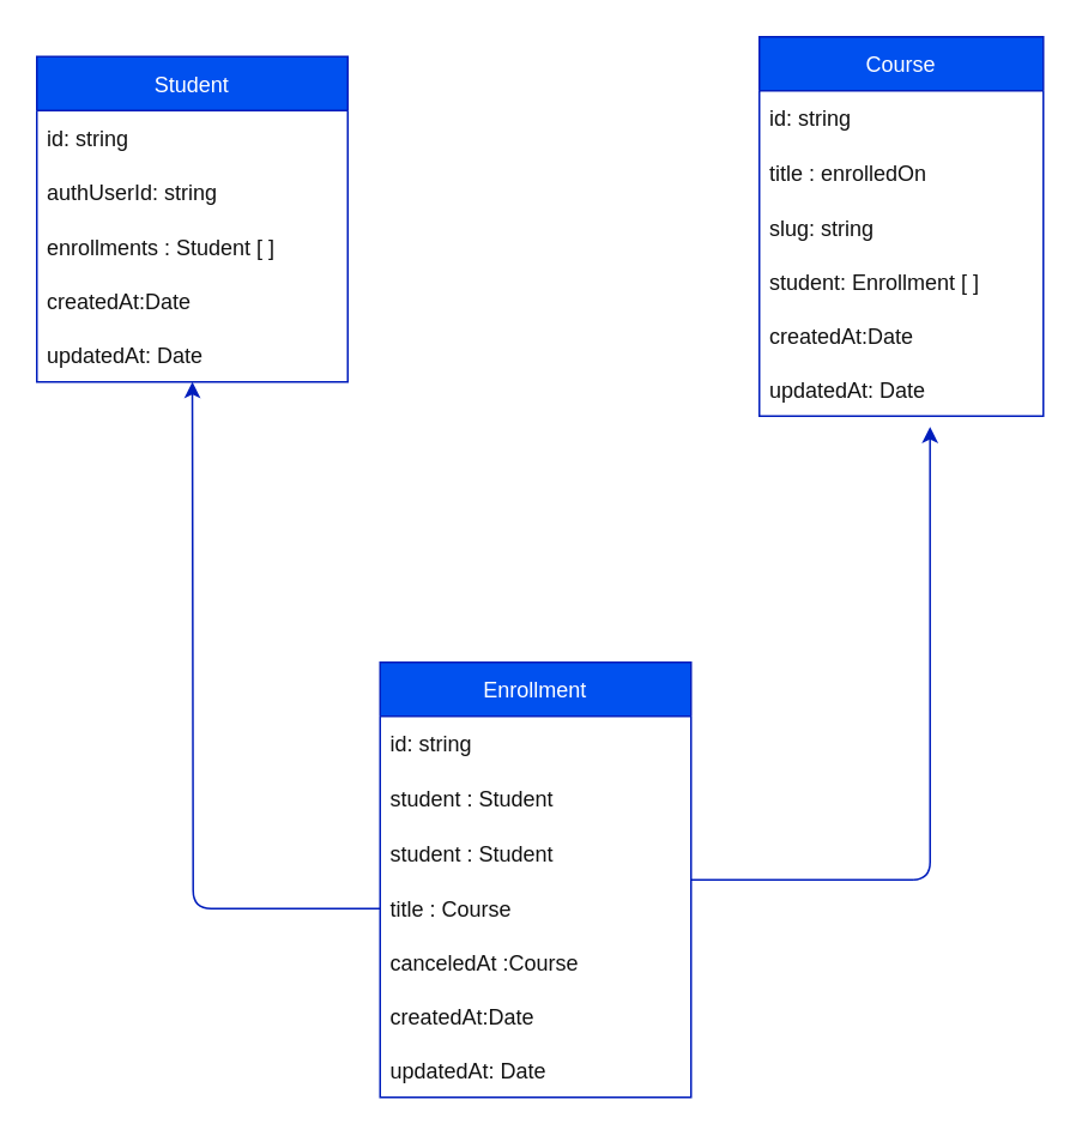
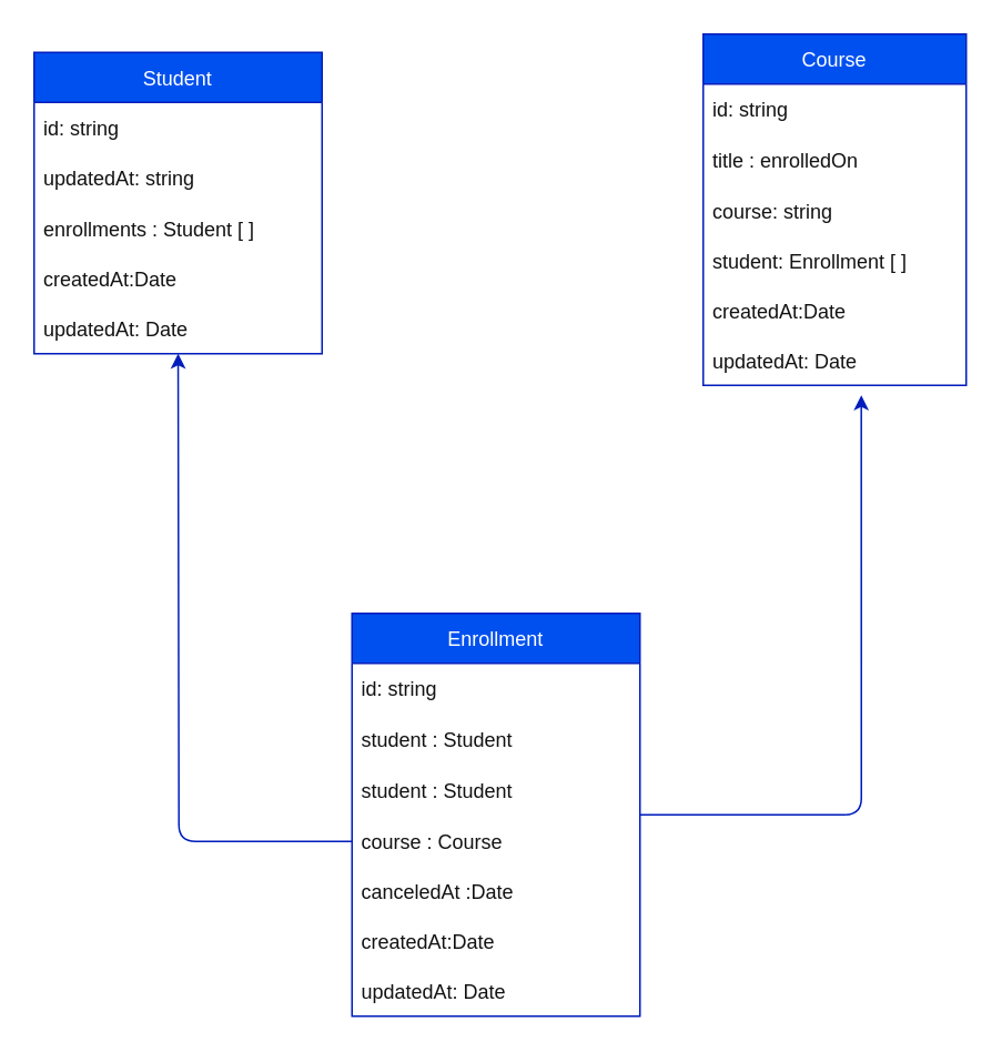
  <mxCell id="0" />
  <mxCell id="1" parent="0" />
  <mxCell id="2" value="Student" style="swimlane;fontStyle=0;childLayout=stackLayout;horizontal=1;startSize=30;horizontalStack=0;resizeParent=1;resizeParentMax=0;resizeLast=0;collapsible=1;marginBottom=0;fillColor=#0050ef;fontColor=#ffffff;strokeColor=#001DBC;" vertex="1" parent="1"><mxGeometry x="20" y="31" width="173" height="181" as="geometry" /></mxCell>
  <mxCell id="3" value="id: string" style="text;align=left;verticalAlign=middle;spacingLeft=4;spacingRight=4;overflow=hidden;points=[[0,0.5],[1,0.5]];portConstraint=eastwest;rotatable=0;strokeColor=none;fontColor=#121212;" vertex="1" parent="2"><mxGeometry y="30" width="173" height="30" as="geometry" /></mxCell>
- <mxCell id="4" value="authUserId: string" style="text;strokeColor=none;fillColor=none;align=left;verticalAlign=middle;spacingLeft=4;spacingRight=4;overflow=hidden;points=[[0,0.5],[1,0.5]];portConstraint=eastwest;rotatable=0;fontColor=#121212;" vertex="1" parent="2"><mxGeometry y="60" width="173" height="31" as="geometry" /></mxCell>
+ <mxCell id="4" value="updatedAt: string" style="text;strokeColor=none;fillColor=none;align=left;verticalAlign=middle;spacingLeft=4;spacingRight=4;overflow=hidden;points=[[0,0.5],[1,0.5]];portConstraint=eastwest;rotatable=0;fontColor=#121212;" vertex="1" parent="2"><mxGeometry y="60" width="173" height="31" as="geometry" /></mxCell>
  <mxCell id="5" value="enrollments : Student [ ]" style="text;strokeColor=none;fillColor=none;align=left;verticalAlign=middle;spacingLeft=4;spacingRight=4;overflow=hidden;points=[[0,0.5],[1,0.5]];portConstraint=eastwest;rotatable=0;fontColor=#121212;" vertex="1" parent="2"><mxGeometry y="91" width="173" height="30" as="geometry" /></mxCell>
  <mxCell id="6" value="createdAt:Date" style="text;strokeColor=none;fillColor=none;align=left;verticalAlign=middle;spacingLeft=4;spacingRight=4;overflow=hidden;points=[[0,0.5],[1,0.5]];portConstraint=eastwest;rotatable=0;fontColor=#121212;" vertex="1" parent="2"><mxGeometry y="121" width="173" height="30" as="geometry" /></mxCell>
  <mxCell id="7" value="updatedAt: Date" style="text;strokeColor=none;fillColor=none;align=left;verticalAlign=middle;spacingLeft=4;spacingRight=4;overflow=hidden;points=[[0,0.5],[1,0.5]];portConstraint=eastwest;rotatable=0;fontColor=#121212;" vertex="1" parent="2"><mxGeometry y="151" width="173" height="30" as="geometry" /></mxCell>
  <mxCell id="8" value="Course " style="swimlane;fontStyle=0;childLayout=stackLayout;horizontal=1;startSize=30;horizontalStack=0;resizeParent=1;resizeParentMax=0;resizeLast=0;collapsible=1;marginBottom=0;fillColor=#0050ef;fontColor=#ffffff;strokeColor=#001DBC;" vertex="1" parent="1"><mxGeometry x="422" y="20" width="158" height="211" as="geometry" /></mxCell>
  <mxCell id="9" value="id: string" style="text;align=left;verticalAlign=middle;spacingLeft=4;spacingRight=4;overflow=hidden;points=[[0,0.5],[1,0.5]];portConstraint=eastwest;rotatable=0;strokeColor=none;fontColor=#121212;" vertex="1" parent="8"><mxGeometry y="30" width="158" height="30" as="geometry" /></mxCell>
  <mxCell id="10" value="title : enrolledOn" style="text;strokeColor=none;fillColor=none;align=left;verticalAlign=middle;spacingLeft=4;spacingRight=4;overflow=hidden;points=[[0,0.5],[1,0.5]];portConstraint=eastwest;rotatable=0;fontColor=#121212;" vertex="1" parent="8"><mxGeometry y="60" width="158" height="31" as="geometry" /></mxCell>
- <mxCell id="11" value="slug: string" style="text;strokeColor=none;fillColor=none;align=left;verticalAlign=middle;spacingLeft=4;spacingRight=4;overflow=hidden;points=[[0,0.5],[1,0.5]];portConstraint=eastwest;rotatable=0;fontColor=#121212;" vertex="1" parent="8"><mxGeometry y="91" width="158" height="30" as="geometry" /></mxCell>
+ <mxCell id="11" value="course: string" style="text;strokeColor=none;fillColor=none;align=left;verticalAlign=middle;spacingLeft=4;spacingRight=4;overflow=hidden;points=[[0,0.5],[1,0.5]];portConstraint=eastwest;rotatable=0;fontColor=#121212;" vertex="1" parent="8"><mxGeometry y="91" width="158" height="30" as="geometry" /></mxCell>
  <mxCell id="12" value="student: Enrollment [ ]" style="text;strokeColor=none;fillColor=none;align=left;verticalAlign=middle;spacingLeft=4;spacingRight=4;overflow=hidden;points=[[0,0.5],[1,0.5]];portConstraint=eastwest;rotatable=0;fontColor=#121212;" vertex="1" parent="8"><mxGeometry y="121" width="158" height="30" as="geometry" /></mxCell>
  <mxCell id="13" value="createdAt:Date" style="text;strokeColor=none;fillColor=none;align=left;verticalAlign=middle;spacingLeft=4;spacingRight=4;overflow=hidden;points=[[0,0.5],[1,0.5]];portConstraint=eastwest;rotatable=0;fontColor=#121212;" vertex="1" parent="8"><mxGeometry y="151" width="158" height="30" as="geometry" /></mxCell>
  <mxCell id="14" value="updatedAt: Date" style="text;strokeColor=none;fillColor=none;align=left;verticalAlign=middle;spacingLeft=4;spacingRight=4;overflow=hidden;points=[[0,0.5],[1,0.5]];portConstraint=eastwest;rotatable=0;fontColor=#121212;" vertex="1" parent="8"><mxGeometry y="181" width="158" height="30" as="geometry" /></mxCell>
  <mxCell id="15" style="edgeStyle=none;html=1;fontColor=#121212;entryX=0.601;entryY=1.2;entryDx=0;entryDy=0;entryPerimeter=0;fillColor=#0050ef;strokeColor=#001DBC;" edge="1" parent="1" source="16" target="14"><mxGeometry relative="1" as="geometry"><mxPoint x="496" y="483" as="targetPoint" /><Array as="points"><mxPoint x="517" y="489" /></Array></mxGeometry></mxCell>
  <mxCell id="16" value="Enrollment " style="swimlane;fontStyle=0;childLayout=stackLayout;horizontal=1;startSize=30;horizontalStack=0;resizeParent=1;resizeParentMax=0;resizeLast=0;collapsible=1;marginBottom=0;fillColor=#0050ef;fontColor=#ffffff;strokeColor=#001DBC;" vertex="1" parent="1"><mxGeometry x="211" y="368" width="173" height="242" as="geometry" /></mxCell>
  <mxCell id="17" value="id: string" style="text;align=left;verticalAlign=middle;spacingLeft=4;spacingRight=4;overflow=hidden;points=[[0,0.5],[1,0.5]];portConstraint=eastwest;rotatable=0;strokeColor=none;fontColor=#121212;" vertex="1" parent="16"><mxGeometry y="30" width="173" height="30" as="geometry" /></mxCell>
  <mxCell id="18" value="student   : Student " style="text;strokeColor=none;fillColor=none;align=left;verticalAlign=middle;spacingLeft=4;spacingRight=4;overflow=hidden;points=[[0,0.5],[1,0.5]];portConstraint=eastwest;rotatable=0;fontColor=#121212;" vertex="1" parent="16"><mxGeometry y="60" width="173" height="31" as="geometry" /></mxCell>
  <mxCell id="19" value="student   : Student " style="text;strokeColor=none;fillColor=none;align=left;verticalAlign=middle;spacingLeft=4;spacingRight=4;overflow=hidden;points=[[0,0.5],[1,0.5]];portConstraint=eastwest;rotatable=0;fontColor=#121212;" vertex="1" parent="16"><mxGeometry y="91" width="173" height="31" as="geometry" /></mxCell>
- <mxCell id="20" value="title   : Course " style="text;strokeColor=none;fillColor=none;align=left;verticalAlign=middle;spacingLeft=4;spacingRight=4;overflow=hidden;points=[[0,0.5],[1,0.5]];portConstraint=eastwest;rotatable=0;fontColor=#121212;" vertex="1" parent="16"><mxGeometry y="122" width="173" height="30" as="geometry" /></mxCell>
- <mxCell id="21" value="canceledAt :Course" style="text;strokeColor=none;fillColor=none;align=left;verticalAlign=middle;spacingLeft=4;spacingRight=4;overflow=hidden;points=[[0,0.5],[1,0.5]];portConstraint=eastwest;rotatable=0;fontColor=#121212;" vertex="1" parent="16"><mxGeometry y="152" width="173" height="30" as="geometry" /></mxCell>
+ <mxCell id="20" value="course   : Course " style="text;strokeColor=none;fillColor=none;align=left;verticalAlign=middle;spacingLeft=4;spacingRight=4;overflow=hidden;points=[[0,0.5],[1,0.5]];portConstraint=eastwest;rotatable=0;fontColor=#121212;" vertex="1" parent="16"><mxGeometry y="122" width="173" height="30" as="geometry" /></mxCell>
+ <mxCell id="21" value="canceledAt :Date" style="text;strokeColor=none;fillColor=none;align=left;verticalAlign=middle;spacingLeft=4;spacingRight=4;overflow=hidden;points=[[0,0.5],[1,0.5]];portConstraint=eastwest;rotatable=0;fontColor=#121212;" vertex="1" parent="16"><mxGeometry y="152" width="173" height="30" as="geometry" /></mxCell>
  <mxCell id="22" value="createdAt:Date" style="text;strokeColor=none;fillColor=none;align=left;verticalAlign=middle;spacingLeft=4;spacingRight=4;overflow=hidden;points=[[0,0.5],[1,0.5]];portConstraint=eastwest;rotatable=0;fontColor=#121212;" vertex="1" parent="16"><mxGeometry y="182" width="173" height="30" as="geometry" /></mxCell>
  <mxCell id="23" value="updatedAt: Date" style="text;strokeColor=none;fillColor=none;align=left;verticalAlign=middle;spacingLeft=4;spacingRight=4;overflow=hidden;points=[[0,0.5],[1,0.5]];portConstraint=eastwest;rotatable=0;fontColor=#121212;" vertex="1" parent="16"><mxGeometry y="212" width="173" height="30" as="geometry" /></mxCell>
  <mxCell id="24" style="edgeStyle=none;html=1;fontColor=#121212;fillColor=#0050ef;strokeColor=#001DBC;" edge="1" parent="1" source="20" target="7"><mxGeometry relative="1" as="geometry"><mxPoint x="118.571" y="505" as="targetPoint" /><Array as="points"><mxPoint x="107" y="505" /></Array></mxGeometry></mxCell>
